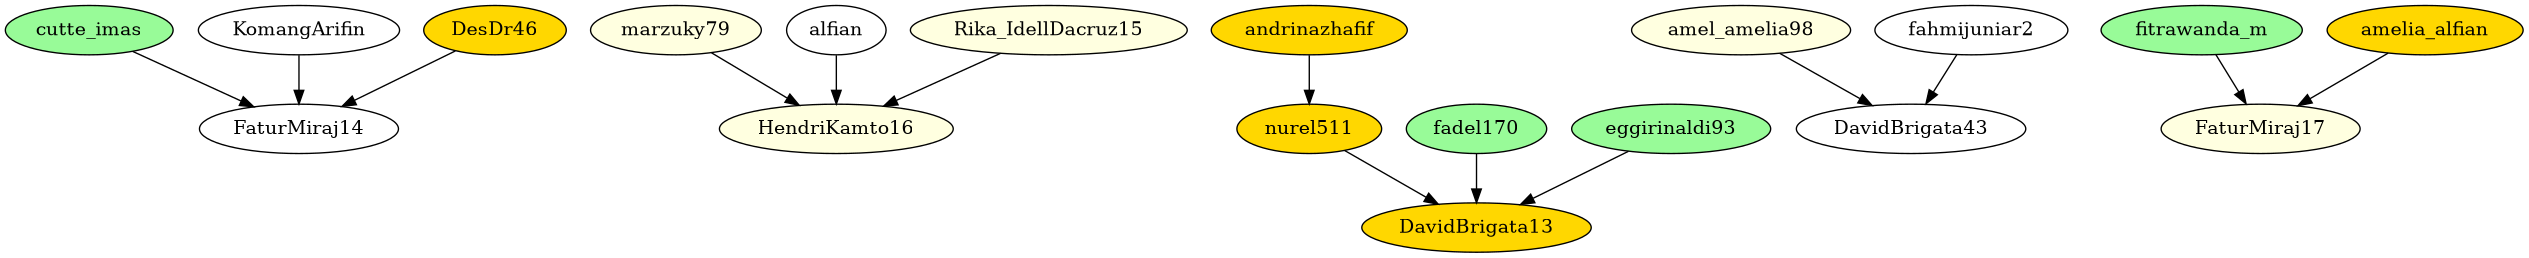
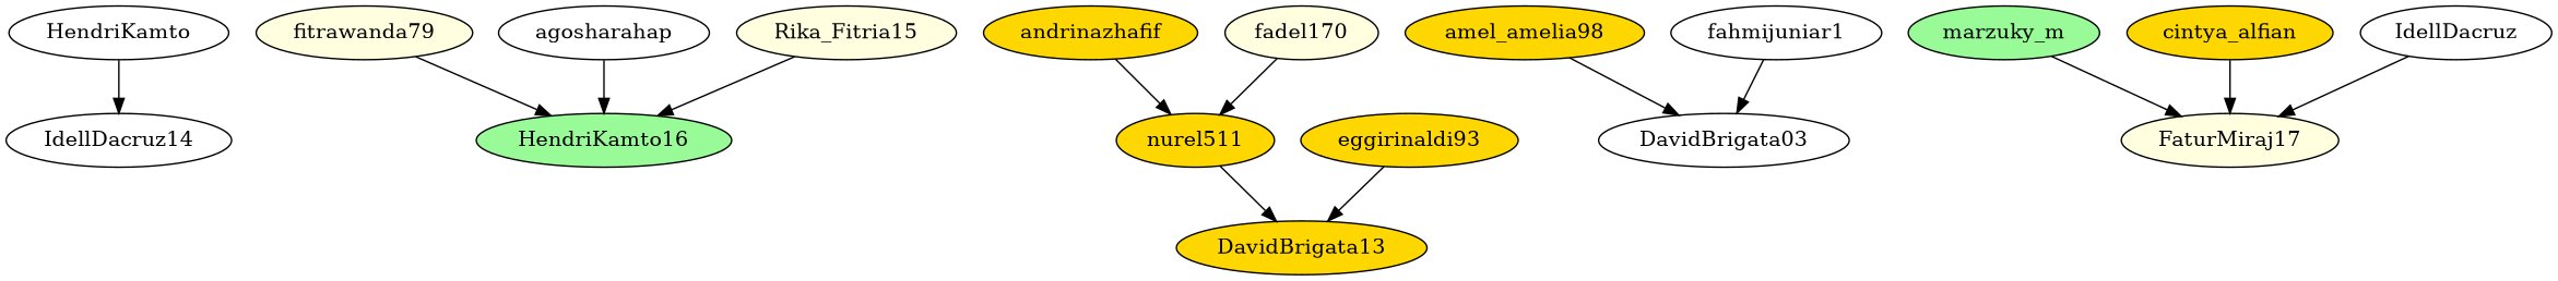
  strict digraph {
    node [fillcolor=white style=filled]
-   cutte_imas [fillcolor=palegreen]
-   FaturMiraj14
-   fitrawanda79 [fillcolor=lightyellow label=marzuky79]
-   HendriKamto16 [fillcolor=lightyellow]
+   FaturMiraj14 [label=IdellDacruz14]
+   fitrawanda79 [fillcolor=lightyellow]
+   HendriKamto16 [fillcolor=palegreen]
    andrinazhafif [fillcolor=gold]
    nurel511 [fillcolor=gold]
    DavidBrigata13 [fillcolor=gold]
-   KomangArifin
-   agosharahap [label=alfian]
-   DesDr46 [fillcolor=gold]
-   amel_amelia98 [fillcolor=lightyellow]
-   DavidBrigata03 [label=DavidBrigata43]
-   fahmijuniar2
-   Rika_Fitria15 [fillcolor=lightyellow label=Rika_IdellDacruz15]
-   fadel170 [fillcolor=palegreen]
-   marzuky_m [fillcolor=palegreen label=fitrawanda_m]
+   KomangArifin [label=HendriKamto]
+   agosharahap
+   amel_amelia98 [fillcolor=gold]
+   DavidBrigata03
+   fahmijuniar2 [label=fahmijuniar1]
+   Rika_Fitria15 [fillcolor=lightyellow]
+   fadel170 [fillcolor=lightyellow]
+   marzuky_m [fillcolor=palegreen]
    n17 [fillcolor=lightyellow label=FaturMiraj17]
-   eggirinaldi93 [fillcolor=palegreen]
-   cintya_alfian [fillcolor=gold label=amelia_alfian]
-   cutte_imas -> FaturMiraj14
+   eggirinaldi93 [fillcolor=gold]
+   cintya_alfian [fillcolor=gold]
+   IdellDacruz
    fitrawanda79 -> HendriKamto16
    andrinazhafif -> nurel511
    nurel511 -> DavidBrigata13
    KomangArifin -> FaturMiraj14
    agosharahap -> HendriKamto16
-   DesDr46 -> FaturMiraj14
    amel_amelia98 -> DavidBrigata03
    fahmijuniar2 -> DavidBrigata03
    Rika_Fitria15 -> HendriKamto16
-   fadel170 -> DavidBrigata13
+   fadel170 -> nurel511
    marzuky_m -> n17
    eggirinaldi93 -> DavidBrigata13
    cintya_alfian -> n17
+   IdellDacruz -> n17
  }
